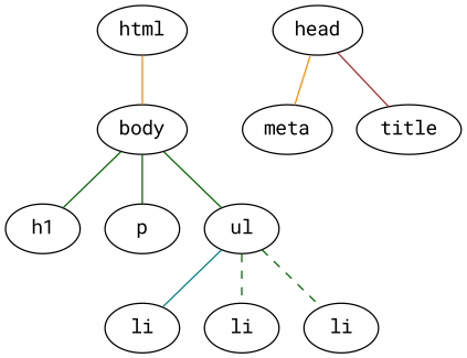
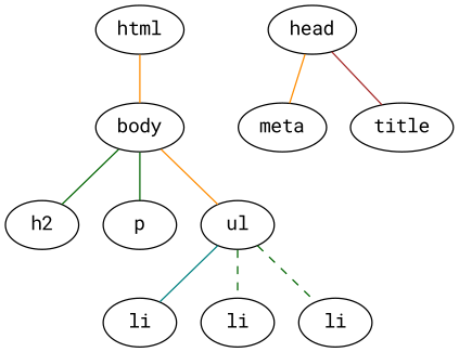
  graph {
    fontname="Roboto Mono"
    node [fontname="Roboto Mono"]
    edge [color=darkgreen fontname="Roboto Mono" style=solid]
    html
    body
    head
    meta
    title
-   h1
+   h1 [label=h2]
    p
    ul
    n9 [label=li]
    n10 [label=li]
    n11 [label=li]
    html -- body [color=darkorange]
    body -- h1
    body -- p
-   body -- ul
+   body -- ul [color=darkorange]
    head -- meta [color=darkorange]
    head -- title [color=brown]
    ul -- n9 [color=teal]
    ul -- n10 [style=dashed]
    ul -- n11 [style=dashed]
  }
